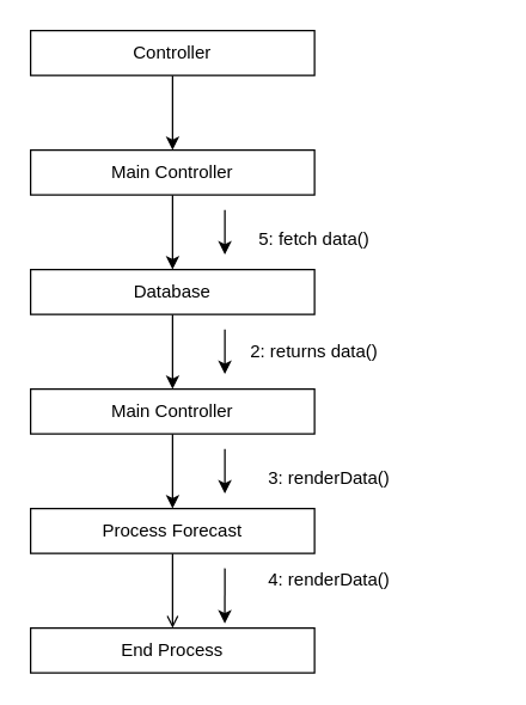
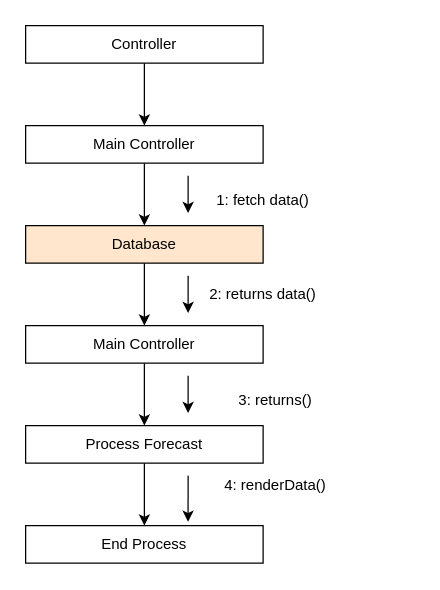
  <mxCell id="0" />
  <mxCell id="1" parent="0" />
  <mxCell id="2" style="edgeStyle=orthogonalEdgeStyle;rounded=0;orthogonalLoop=1;jettySize=auto;html=1;exitX=0.5;exitY=1;exitDx=0;exitDy=0;entryX=0.5;entryY=0;entryDx=0;entryDy=0;" edge="1" parent="1" source="3" target="5"><mxGeometry relative="1" as="geometry" /></mxCell>
  <mxCell id="3" value="Controller" style="rounded=0;whiteSpace=wrap;html=1;" vertex="1" parent="1"><mxGeometry x="20" y="20" width="190" height="30" as="geometry" /></mxCell>
  <mxCell id="4" style="edgeStyle=orthogonalEdgeStyle;rounded=0;orthogonalLoop=1;jettySize=auto;html=1;exitX=0.5;exitY=1;exitDx=0;exitDy=0;entryX=0.5;entryY=0;entryDx=0;entryDy=0;" edge="1" parent="1" source="5" target="7"><mxGeometry relative="1" as="geometry" /></mxCell>
  <mxCell id="5" value="Main Controller" style="rounded=0;whiteSpace=wrap;html=1;" vertex="1" parent="1"><mxGeometry x="20" y="100" width="190" height="30" as="geometry" /></mxCell>
  <mxCell id="6" style="edgeStyle=orthogonalEdgeStyle;rounded=0;orthogonalLoop=1;jettySize=auto;html=1;exitX=0.5;exitY=1;exitDx=0;exitDy=0;entryX=0.5;entryY=0;entryDx=0;entryDy=0;" edge="1" parent="1" source="7" target="9"><mxGeometry relative="1" as="geometry" /></mxCell>
- <mxCell id="7" value="Database" style="rounded=0;whiteSpace=wrap;html=1;" vertex="1" parent="1"><mxGeometry x="20" y="180" width="190" height="30" as="geometry" /></mxCell>
+ <mxCell id="7" value="Database" style="rounded=0;whiteSpace=wrap;html=1;fillColor=#ffe6cc;" vertex="1" parent="1"><mxGeometry x="20" y="180" width="190" height="30" as="geometry" /></mxCell>
  <mxCell id="8" style="edgeStyle=orthogonalEdgeStyle;rounded=0;orthogonalLoop=1;jettySize=auto;html=1;exitX=0.5;exitY=1;exitDx=0;exitDy=0;entryX=0.5;entryY=0;entryDx=0;entryDy=0;" edge="1" parent="1" source="9" target="11"><mxGeometry relative="1" as="geometry" /></mxCell>
  <mxCell id="9" value="Main Controller" style="rounded=0;whiteSpace=wrap;html=1;" vertex="1" parent="1"><mxGeometry x="20" y="260" width="190" height="30" as="geometry" /></mxCell>
- <mxCell id="10" style="edgeStyle=orthogonalEdgeStyle;rounded=0;orthogonalLoop=1;jettySize=auto;html=1;exitX=0.5;exitY=1;exitDx=0;exitDy=0;entryX=0.5;entryY=0;entryDx=0;entryDy=0;endArrow=open;" edge="1" parent="1" source="11" target="18"><mxGeometry relative="1" as="geometry" /></mxCell>
+ <mxCell id="10" style="edgeStyle=orthogonalEdgeStyle;rounded=0;orthogonalLoop=1;jettySize=auto;html=1;exitX=0.5;exitY=1;exitDx=0;exitDy=0;entryX=0.5;entryY=0;entryDx=0;entryDy=0;" edge="1" parent="1" source="11" target="18"><mxGeometry relative="1" as="geometry" /></mxCell>
  <mxCell id="11" value="Process Forecast" style="rounded=0;whiteSpace=wrap;html=1;" vertex="1" parent="1"><mxGeometry x="20" y="340" width="190" height="30" as="geometry" /></mxCell>
  <mxCell id="12" value="" style="endArrow=classic;html=1;" edge="1" parent="1"><mxGeometry width="50" height="50" relative="1" as="geometry"><mxPoint x="150" y="140" as="sourcePoint" /><mxPoint x="150" y="170" as="targetPoint" /></mxGeometry></mxCell>
- <mxCell id="13" value="5: fetch data()" style="text;html=1;strokeColor=none;fillColor=none;align=center;verticalAlign=middle;whiteSpace=wrap;rounded=0;" vertex="1" parent="1"><mxGeometry x="100" y="150" width="220" height="20" as="geometry" /></mxCell>
+ <mxCell id="13" value="1: fetch data()" style="text;html=1;strokeColor=none;fillColor=none;align=center;verticalAlign=middle;whiteSpace=wrap;rounded=0;" vertex="1" parent="1"><mxGeometry x="100" y="150" width="220" height="20" as="geometry" /></mxCell>
  <mxCell id="14" value="" style="endArrow=classic;html=1;" edge="1" parent="1"><mxGeometry width="50" height="50" relative="1" as="geometry"><mxPoint x="150" y="220" as="sourcePoint" /><mxPoint x="150" y="250" as="targetPoint" /></mxGeometry></mxCell>
  <mxCell id="15" value="2: returns data()" style="text;html=1;strokeColor=none;fillColor=none;align=center;verticalAlign=middle;whiteSpace=wrap;rounded=0;" vertex="1" parent="1"><mxGeometry x="100" y="225" width="220" height="20" as="geometry" /></mxCell>
  <mxCell id="16" value="" style="endArrow=classic;html=1;" edge="1" parent="1"><mxGeometry width="50" height="50" relative="1" as="geometry"><mxPoint x="150" y="300" as="sourcePoint" /><mxPoint x="150" y="330" as="targetPoint" /></mxGeometry></mxCell>
- <mxCell id="17" value="3: renderData()" style="text;html=1;strokeColor=none;fillColor=none;align=center;verticalAlign=middle;whiteSpace=wrap;rounded=0;" vertex="1" parent="1"><mxGeometry x="110" y="310" width="220" height="20" as="geometry" /></mxCell>
+ <mxCell id="17" value="3: returns()" style="text;html=1;strokeColor=none;fillColor=none;align=center;verticalAlign=middle;whiteSpace=wrap;rounded=0;" vertex="1" parent="1"><mxGeometry x="110" y="310" width="220" height="20" as="geometry" /></mxCell>
  <mxCell id="18" value="End Process" style="rounded=0;whiteSpace=wrap;html=1;" vertex="1" parent="1"><mxGeometry x="20" y="420" width="190" height="30" as="geometry" /></mxCell>
  <mxCell id="19" value="" style="endArrow=classic;html=1;entryX=0.684;entryY=-0.1;entryDx=0;entryDy=0;entryPerimeter=0;" edge="1" parent="1" target="18"><mxGeometry width="50" height="50" relative="1" as="geometry"><mxPoint x="150" y="380" as="sourcePoint" /><mxPoint x="160" y="340" as="targetPoint" /></mxGeometry></mxCell>
  <mxCell id="20" value="4: renderData()" style="text;html=1;strokeColor=none;fillColor=none;align=center;verticalAlign=middle;whiteSpace=wrap;rounded=0;" vertex="1" parent="1"><mxGeometry x="110" y="377.5" width="220" height="20" as="geometry" /></mxCell>
